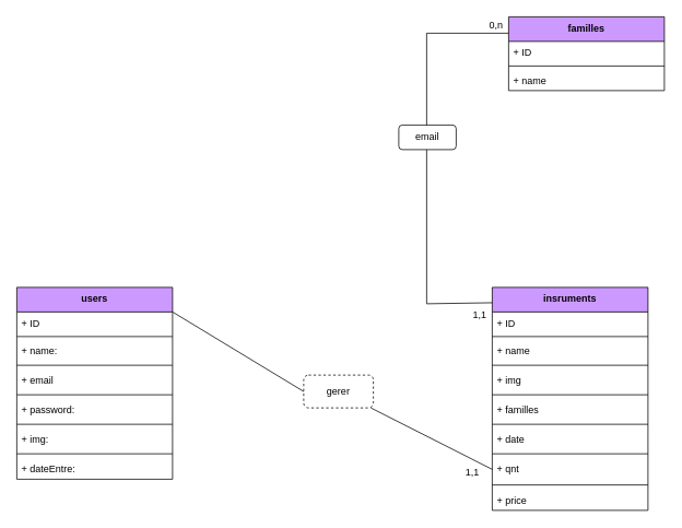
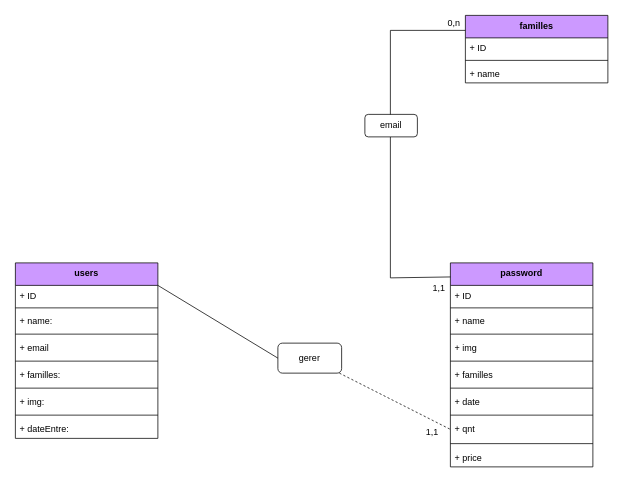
  <mxCell id="0" />
  <mxCell id="1" parent="0" />
  <mxCell id="2" value="users" style="swimlane;fontStyle=1;align=center;verticalAlign=top;childLayout=stackLayout;horizontal=1;startSize=30;horizontalStack=0;resizeParent=1;resizeParentMax=0;resizeLast=0;collapsible=1;marginBottom=0;fillColor=#CC99FF;fillStyle=auto;gradientColor=none;swimlaneFillColor=none;" parent="1" vertex="1"><mxGeometry x="20" y="350" width="190" height="234" as="geometry"><mxRectangle x="345" y="350" width="70" height="30" as="alternateBounds" /></mxGeometry></mxCell>
  <mxCell id="3" value="+ ID&#10;" style="text;strokeColor=none;fillColor=none;align=left;verticalAlign=top;spacingLeft=4;spacingRight=4;overflow=hidden;rotatable=0;points=[[0,0.5],[1,0.5]];portConstraint=eastwest;" parent="2" vertex="1"><mxGeometry y="30" width="190" height="26" as="geometry" /></mxCell>
  <mxCell id="4" value="" style="line;strokeWidth=1;fillColor=none;align=left;verticalAlign=middle;spacingTop=-1;spacingLeft=3;spacingRight=3;rotatable=0;labelPosition=right;points=[];portConstraint=eastwest;strokeColor=inherit;" parent="2" vertex="1"><mxGeometry y="56" width="190" height="8" as="geometry" /></mxCell>
  <mxCell id="5" value="+ name:&#10;" style="text;strokeColor=none;fillColor=none;align=left;verticalAlign=top;spacingLeft=4;spacingRight=4;overflow=hidden;rotatable=0;points=[[0,0.5],[1,0.5]];portConstraint=eastwest;" parent="2" vertex="1"><mxGeometry y="64" width="190" height="26" as="geometry" /></mxCell>
  <mxCell id="6" value="" style="line;strokeWidth=1;fillColor=none;align=left;verticalAlign=middle;spacingTop=-1;spacingLeft=3;spacingRight=3;rotatable=0;labelPosition=right;points=[];portConstraint=eastwest;strokeColor=inherit;" parent="2" vertex="1"><mxGeometry y="90" width="190" height="10" as="geometry" /></mxCell>
  <mxCell id="7" value="+ email" style="text;strokeColor=none;fillColor=none;align=left;verticalAlign=top;spacingLeft=4;spacingRight=4;overflow=hidden;rotatable=0;points=[[0,0.5],[1,0.5]];portConstraint=eastwest;" parent="2" vertex="1"><mxGeometry y="100" width="190" height="26" as="geometry" /></mxCell>
  <mxCell id="8" value="" style="line;strokeWidth=1;fillColor=none;align=left;verticalAlign=middle;spacingTop=-1;spacingLeft=3;spacingRight=3;rotatable=0;labelPosition=right;points=[];portConstraint=eastwest;strokeColor=inherit;" parent="2" vertex="1"><mxGeometry y="126" width="190" height="10" as="geometry" /></mxCell>
- <mxCell id="9" value="+ password:&#10;" style="text;strokeColor=none;fillColor=none;align=left;verticalAlign=top;spacingLeft=4;spacingRight=4;overflow=hidden;rotatable=0;points=[[0,0.5],[1,0.5]];portConstraint=eastwest;" parent="2" vertex="1"><mxGeometry y="136" width="190" height="26" as="geometry" /></mxCell>
+ <mxCell id="9" value="+ familles:&#10;" style="text;strokeColor=none;fillColor=none;align=left;verticalAlign=top;spacingLeft=4;spacingRight=4;overflow=hidden;rotatable=0;points=[[0,0.5],[1,0.5]];portConstraint=eastwest;" parent="2" vertex="1"><mxGeometry y="136" width="190" height="26" as="geometry" /></mxCell>
  <mxCell id="10" value="" style="line;strokeWidth=1;fillColor=none;align=left;verticalAlign=middle;spacingTop=-1;spacingLeft=3;spacingRight=3;rotatable=0;labelPosition=right;points=[];portConstraint=eastwest;strokeColor=inherit;" parent="2" vertex="1"><mxGeometry y="162" width="190" height="10" as="geometry" /></mxCell>
  <mxCell id="11" value="+ img:" style="text;strokeColor=none;fillColor=none;align=left;verticalAlign=top;spacingLeft=4;spacingRight=4;overflow=hidden;rotatable=0;points=[[0,0.5],[1,0.5]];portConstraint=eastwest;" parent="2" vertex="1"><mxGeometry y="172" width="190" height="26" as="geometry" /></mxCell>
  <mxCell id="12" value="" style="line;strokeWidth=1;fillColor=none;align=left;verticalAlign=middle;spacingTop=-1;spacingLeft=3;spacingRight=3;rotatable=0;labelPosition=right;points=[];portConstraint=eastwest;strokeColor=inherit;" parent="2" vertex="1"><mxGeometry y="198" width="190" height="10" as="geometry" /></mxCell>
  <mxCell id="13" value="+ dateEntre:" style="text;strokeColor=none;fillColor=none;align=left;verticalAlign=top;spacingLeft=4;spacingRight=4;overflow=hidden;rotatable=0;points=[[0,0.5],[1,0.5]];portConstraint=eastwest;" parent="2" vertex="1"><mxGeometry y="208" width="190" height="26" as="geometry" /></mxCell>
- <mxCell id="14" value="insruments" style="swimlane;fontStyle=1;align=center;verticalAlign=top;childLayout=stackLayout;horizontal=1;startSize=30;horizontalStack=0;resizeParent=1;resizeParentMax=0;resizeLast=0;collapsible=1;marginBottom=0;fillColor=#CC99FF;fillStyle=auto;gradientColor=none;swimlaneFillColor=none;" parent="1" vertex="1"><mxGeometry x="600" y="350" width="190" height="272" as="geometry"><mxRectangle x="345" y="350" width="70" height="30" as="alternateBounds" /></mxGeometry></mxCell>
+ <mxCell id="14" value="password" style="swimlane;fontStyle=1;align=center;verticalAlign=top;childLayout=stackLayout;horizontal=1;startSize=30;horizontalStack=0;resizeParent=1;resizeParentMax=0;resizeLast=0;collapsible=1;marginBottom=0;fillColor=#CC99FF;fillStyle=auto;gradientColor=none;swimlaneFillColor=none;" parent="1" vertex="1"><mxGeometry x="600" y="350" width="190" height="272" as="geometry"><mxRectangle x="345" y="350" width="70" height="30" as="alternateBounds" /></mxGeometry></mxCell>
  <mxCell id="15" value="+ ID" style="text;strokeColor=none;fillColor=none;align=left;verticalAlign=top;spacingLeft=4;spacingRight=4;overflow=hidden;rotatable=0;points=[[0,0.5],[1,0.5]];portConstraint=eastwest;" parent="14" vertex="1"><mxGeometry y="30" width="190" height="26" as="geometry" /></mxCell>
  <mxCell id="16" value="" style="line;strokeWidth=1;fillColor=none;align=left;verticalAlign=middle;spacingTop=-1;spacingLeft=3;spacingRight=3;rotatable=0;labelPosition=right;points=[];portConstraint=eastwest;strokeColor=inherit;" parent="14" vertex="1"><mxGeometry y="56" width="190" height="8" as="geometry" /></mxCell>
  <mxCell id="17" value="+ name&#10;" style="text;strokeColor=none;fillColor=none;align=left;verticalAlign=top;spacingLeft=4;spacingRight=4;overflow=hidden;rotatable=0;points=[[0,0.5],[1,0.5]];portConstraint=eastwest;" parent="14" vertex="1"><mxGeometry y="64" width="190" height="26" as="geometry" /></mxCell>
  <mxCell id="18" value="" style="line;strokeWidth=1;fillColor=none;align=left;verticalAlign=middle;spacingTop=-1;spacingLeft=3;spacingRight=3;rotatable=0;labelPosition=right;points=[];portConstraint=eastwest;strokeColor=inherit;" parent="14" vertex="1"><mxGeometry y="90" width="190" height="10" as="geometry" /></mxCell>
  <mxCell id="19" value="+ img&#10;" style="text;strokeColor=none;fillColor=none;align=left;verticalAlign=top;spacingLeft=4;spacingRight=4;overflow=hidden;rotatable=0;points=[[0,0.5],[1,0.5]];portConstraint=eastwest;" parent="14" vertex="1"><mxGeometry y="100" width="190" height="26" as="geometry" /></mxCell>
  <mxCell id="20" value="" style="line;strokeWidth=1;fillColor=none;align=left;verticalAlign=middle;spacingTop=-1;spacingLeft=3;spacingRight=3;rotatable=0;labelPosition=right;points=[];portConstraint=eastwest;strokeColor=inherit;" parent="14" vertex="1"><mxGeometry y="126" width="190" height="10" as="geometry" /></mxCell>
  <mxCell id="21" value="+ familles" style="text;strokeColor=none;fillColor=none;align=left;verticalAlign=top;spacingLeft=4;spacingRight=4;overflow=hidden;rotatable=0;points=[[0,0.5],[1,0.5]];portConstraint=eastwest;" parent="14" vertex="1"><mxGeometry y="136" width="190" height="26" as="geometry" /></mxCell>
  <mxCell id="22" value="" style="line;strokeWidth=1;fillColor=none;align=left;verticalAlign=middle;spacingTop=-1;spacingLeft=3;spacingRight=3;rotatable=0;labelPosition=right;points=[];portConstraint=eastwest;strokeColor=inherit;" parent="14" vertex="1"><mxGeometry y="162" width="190" height="10" as="geometry" /></mxCell>
  <mxCell id="23" value="+ date&#10;" style="text;strokeColor=none;fillColor=none;align=left;verticalAlign=top;spacingLeft=4;spacingRight=4;overflow=hidden;rotatable=0;points=[[0,0.5],[1,0.5]];portConstraint=eastwest;" parent="14" vertex="1"><mxGeometry y="172" width="190" height="26" as="geometry" /></mxCell>
  <mxCell id="24" value="" style="line;strokeWidth=1;fillColor=none;align=left;verticalAlign=middle;spacingTop=-1;spacingLeft=3;spacingRight=3;rotatable=0;labelPosition=right;points=[];portConstraint=eastwest;strokeColor=inherit;" parent="14" vertex="1"><mxGeometry y="198" width="190" height="10" as="geometry" /></mxCell>
  <mxCell id="25" value="+ qnt" style="text;strokeColor=none;fillColor=none;align=left;verticalAlign=top;spacingLeft=4;spacingRight=4;overflow=hidden;rotatable=0;points=[[0,0.5],[1,0.5]];portConstraint=eastwest;" parent="14" vertex="1"><mxGeometry y="208" width="190" height="28" as="geometry" /></mxCell>
  <mxCell id="26" value="" style="line;strokeWidth=1;fillColor=none;align=left;verticalAlign=middle;spacingTop=-1;spacingLeft=3;spacingRight=3;rotatable=0;labelPosition=right;points=[];portConstraint=eastwest;strokeColor=inherit;" parent="14" vertex="1"><mxGeometry y="236" width="190" height="10" as="geometry" /></mxCell>
  <mxCell id="27" value="+ price" style="text;strokeColor=none;fillColor=none;align=left;verticalAlign=top;spacingLeft=4;spacingRight=4;overflow=hidden;rotatable=0;points=[[0,0.5],[1,0.5]];portConstraint=eastwest;" parent="14" vertex="1"><mxGeometry y="246" width="190" height="26" as="geometry" /></mxCell>
  <mxCell id="28" value="familles" style="swimlane;fontStyle=1;align=center;verticalAlign=top;childLayout=stackLayout;horizontal=1;startSize=30;horizontalStack=0;resizeParent=1;resizeParentMax=0;resizeLast=0;collapsible=1;marginBottom=0;fillColor=#CC99FF;fillStyle=auto;gradientColor=none;swimlaneFillColor=none;" parent="1" vertex="1"><mxGeometry x="620" y="20" width="190" height="90" as="geometry"><mxRectangle x="345" y="350" width="70" height="30" as="alternateBounds" /></mxGeometry></mxCell>
  <mxCell id="29" value="+ ID" style="text;strokeColor=none;fillColor=none;align=left;verticalAlign=top;spacingLeft=4;spacingRight=4;overflow=hidden;rotatable=0;points=[[0,0.5],[1,0.5]];portConstraint=eastwest;" parent="28" vertex="1"><mxGeometry y="30" width="190" height="26" as="geometry" /></mxCell>
  <mxCell id="30" value="" style="line;strokeWidth=1;fillColor=none;align=left;verticalAlign=middle;spacingTop=-1;spacingLeft=3;spacingRight=3;rotatable=0;labelPosition=right;points=[];portConstraint=eastwest;strokeColor=inherit;" parent="28" vertex="1"><mxGeometry y="56" width="190" height="8" as="geometry" /></mxCell>
  <mxCell id="31" value="+ name" style="text;strokeColor=none;fillColor=none;align=left;verticalAlign=top;spacingLeft=4;spacingRight=4;overflow=hidden;rotatable=0;points=[[0,0.5],[1,0.5]];portConstraint=eastwest;" parent="28" vertex="1"><mxGeometry y="64" width="190" height="26" as="geometry" /></mxCell>
  <mxCell id="32" value="" style="endArrow=none;html=1;rounded=0;exitX=0;exitY=0.069;exitDx=0;exitDy=0;exitPerimeter=0;" parent="1" source="14" edge="1"><mxGeometry width="50" height="50" relative="1" as="geometry"><mxPoint x="520" y="370" as="sourcePoint" /><mxPoint x="620" y="40" as="targetPoint" /><Array as="points"><mxPoint x="520" y="370" /><mxPoint x="520" y="40" /></Array></mxGeometry></mxCell>
  <mxCell id="33" value="" style="rounded=1;whiteSpace=wrap;html=1;fillStyle=auto;fillColor=#FFFFFF;gradientColor=none;" parent="1" vertex="1"><mxGeometry x="486" y="152" width="70" height="30" as="geometry" /></mxCell>
  <mxCell id="34" value="email" style="text;html=1;strokeColor=none;fillColor=none;align=center;verticalAlign=middle;whiteSpace=wrap;rounded=0;fillStyle=auto;" parent="1" vertex="1"><mxGeometry x="491" y="152" width="60" height="30" as="geometry" /></mxCell>
- <mxCell id="35" value="" style="endArrow=none;html=1;rounded=0;entryX=0;entryY=0.5;entryDx=0;entryDy=0;startArrow=none;" parent="1" source="39" target="25" edge="1"><mxGeometry width="50" height="50" relative="1" as="geometry"><mxPoint x="210" y="380" as="sourcePoint" /><mxPoint x="350" y="412.9" as="targetPoint" /></mxGeometry></mxCell>
+ <mxCell id="35" value="" style="endArrow=none;html=1;rounded=0;entryX=0;entryY=0.5;entryDx=0;entryDy=0;startArrow=none;dashed=1;" parent="1" source="39" target="25" edge="1"><mxGeometry width="50" height="50" relative="1" as="geometry"><mxPoint x="210" y="380" as="sourcePoint" /><mxPoint x="350" y="412.9" as="targetPoint" /></mxGeometry></mxCell>
  <mxCell id="36" value="1,1" style="text;html=1;strokeColor=none;fillColor=none;align=center;verticalAlign=middle;whiteSpace=wrap;rounded=0;fillStyle=auto;" parent="1" vertex="1"><mxGeometry x="556" y="567" width="40" height="17" as="geometry" /></mxCell>
  <mxCell id="37" value="0,n" style="text;html=1;strokeColor=none;fillColor=none;align=center;verticalAlign=middle;whiteSpace=wrap;rounded=0;fillStyle=auto;" parent="1" vertex="1"><mxGeometry x="590" y="20" width="30" height="20" as="geometry" /></mxCell>
  <mxCell id="38" value="1,1" style="text;html=1;strokeColor=none;fillColor=none;align=center;verticalAlign=middle;whiteSpace=wrap;rounded=0;fillStyle=auto;" parent="1" vertex="1"><mxGeometry x="570" y="374" width="30" height="20" as="geometry" /></mxCell>
- <mxCell id="39" value="gerer" style="rounded=1;whiteSpace=wrap;html=1;fillStyle=auto;fillColor=#FFFFFF;gradientColor=none;dashed=1;" parent="1" vertex="1"><mxGeometry x="370" y="457" width="85" height="40" as="geometry" /></mxCell>
+ <mxCell id="39" value="gerer" style="rounded=1;whiteSpace=wrap;html=1;fillStyle=auto;fillColor=#FFFFFF;gradientColor=none;" parent="1" vertex="1"><mxGeometry x="370" y="457" width="85" height="40" as="geometry" /></mxCell>
  <mxCell id="40" value="" style="endArrow=none;html=1;rounded=0;entryX=0;entryY=0.5;entryDx=0;entryDy=0;" parent="1" target="39" edge="1"><mxGeometry width="50" height="50" relative="1" as="geometry"><mxPoint x="210" y="380" as="sourcePoint" /><mxPoint x="600" y="572" as="targetPoint" /></mxGeometry></mxCell>
